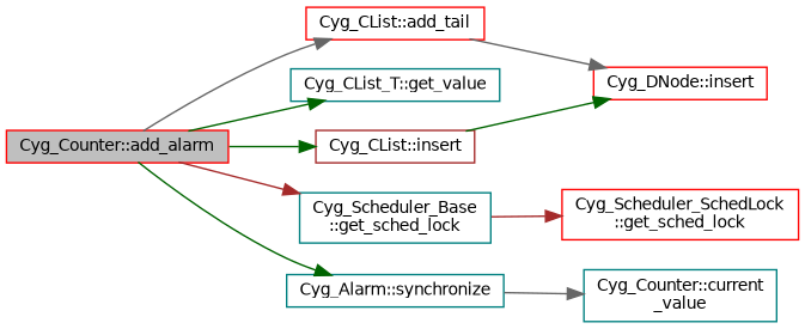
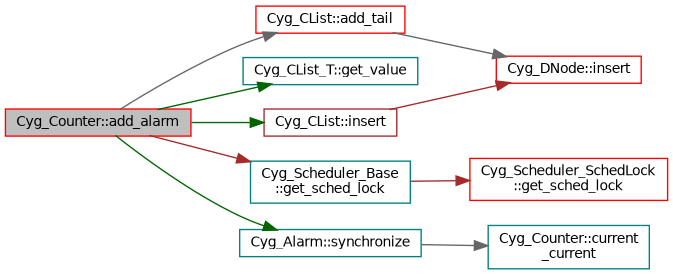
  digraph {
    rankdir=LR
    node [color=red fillcolor=white fontname=Helvetica fontsize=10 shape=record style=filled]
    edge [color=gray40 fontname=Helvetica fontsize=10 labelfontname=Helvetica labelfontsize=10 style=solid]
    n1 [fillcolor=grey75 fontcolor=black height=0.2 label="Cyg_Counter::add_alarm" width=0.4]
    n2 [height=0.2 label="Cyg_CList::add_tail" width=0.4]
    n3 [color=teal height=0.2 label="Cyg_CList_T::get_value" width=0.4]
    n4 [color=teal height=0.2 label="Cyg_Scheduler_Base\l::get_sched_lock" width=0.4]
    n5 [color=brown height=0.2 label="Cyg_CList::insert" width=0.4]
    n6 [color=teal height=0.2 label="Cyg_Alarm::synchronize" width=0.4]
    n7 [height=0.2 label="Cyg_DNode::insert" width=0.4]
    n8 [height=0.2 label="Cyg_Scheduler_SchedLock\l::get_sched_lock" width=0.4]
-   n9 [color=teal height=0.2 label="Cyg_Counter::current\l_value" width=0.4]
+   n9 [color=teal height=0.2 label="Cyg_Counter::current\l_current" width=0.4]
    n1 -> n2
    n1 -> n3 [color=darkgreen]
    n1 -> n4 [color=brown]
    n1 -> n5 [color=darkgreen]
    n1 -> n6 [color=darkgreen]
    n2 -> n7
    n4 -> n8 [color=brown]
-   n5 -> n7 [color=darkgreen]
+   n5 -> n7 [color=brown]
    n6 -> n9
  }
